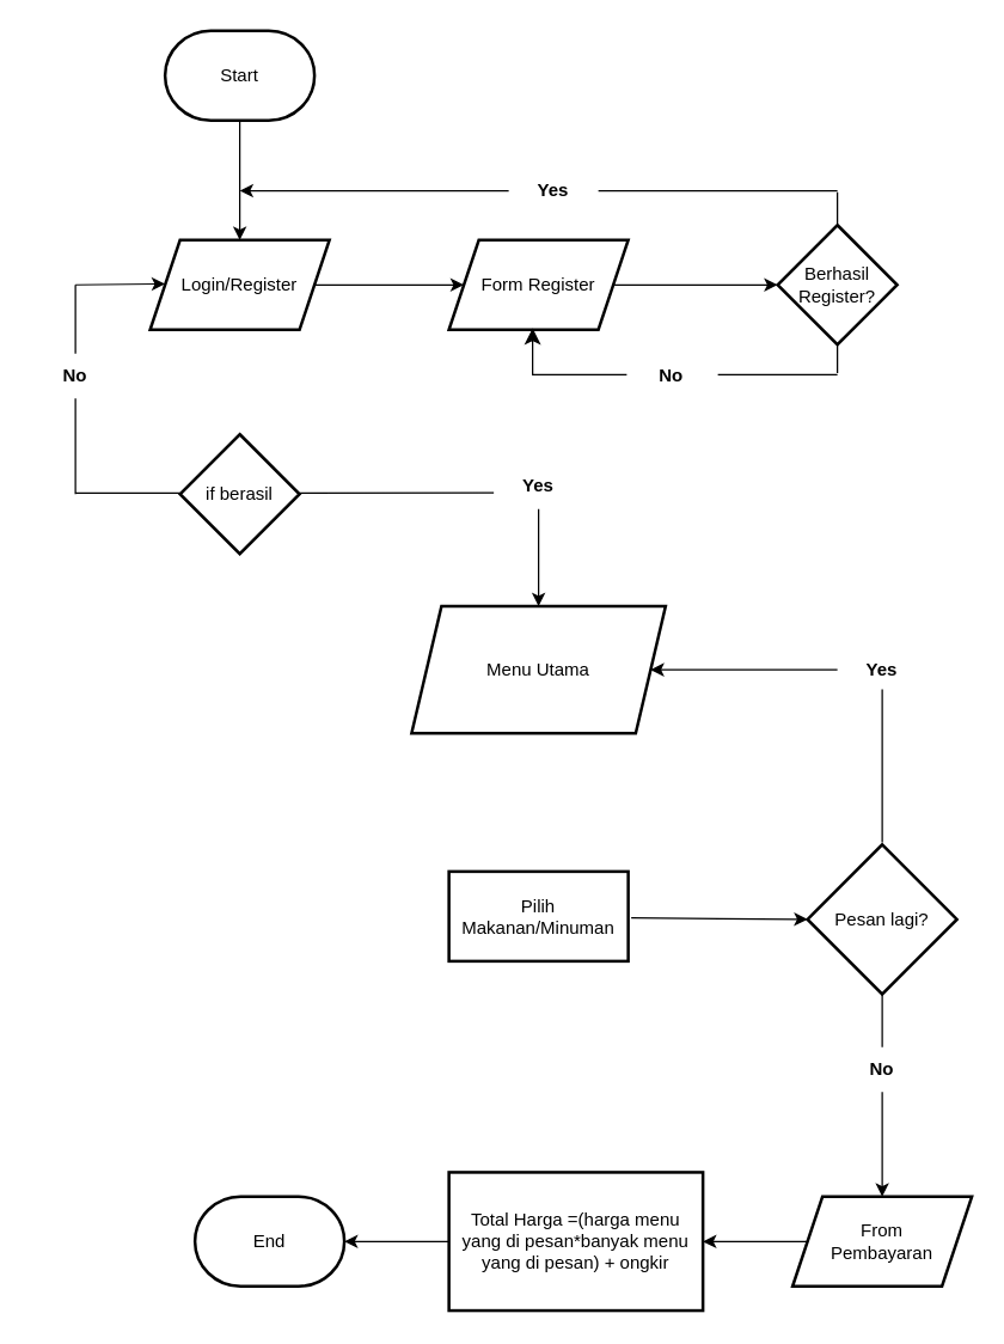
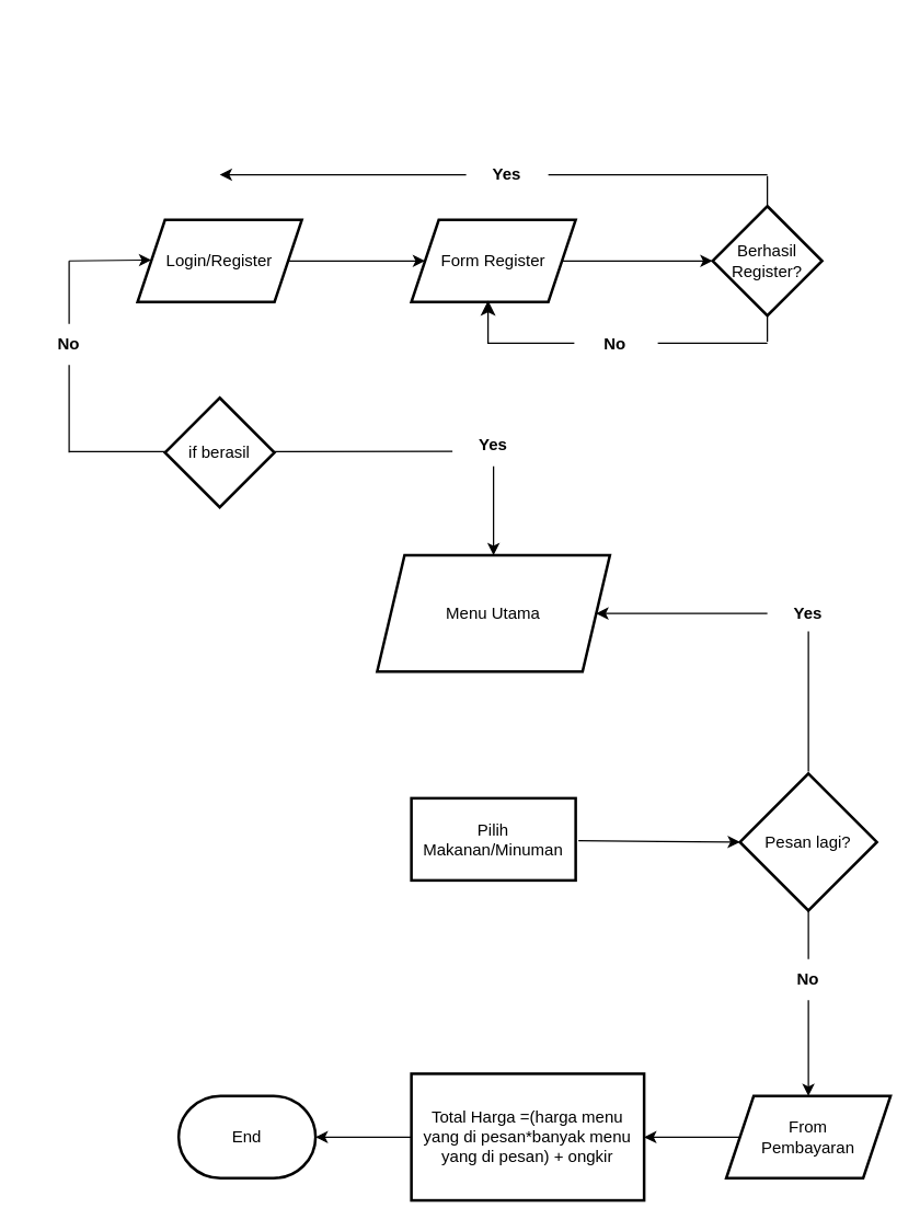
  <mxCell id="0" />
  <mxCell id="1" parent="0" />
- <mxCell id="2" value="" style="edgeStyle=orthogonalEdgeStyle;rounded=0;orthogonalLoop=1;jettySize=auto;html=1;" edge="1" parent="1" source="3" target="5"><mxGeometry relative="1" as="geometry" /></mxCell>
- <mxCell id="3" value="Start" style="strokeWidth=2;html=1;shape=mxgraph.flowchart.terminator;whiteSpace=wrap;" vertex="1" parent="1"><mxGeometry x="110" y="20" width="100" height="60" as="geometry" /></mxCell>
  <mxCell id="4" value="" style="edgeStyle=orthogonalEdgeStyle;rounded=0;orthogonalLoop=1;jettySize=auto;html=1;" edge="1" parent="1" source="5" target="8"><mxGeometry relative="1" as="geometry" /></mxCell>
  <mxCell id="5" value="Login/Register" style="shape=parallelogram;perimeter=parallelogramPerimeter;whiteSpace=wrap;html=1;fixedSize=1;strokeWidth=2;" vertex="1" parent="1"><mxGeometry x="100" y="160" width="120" height="60" as="geometry" /></mxCell>
  <mxCell id="6" value="if berasil" style="rhombus;whiteSpace=wrap;html=1;strokeWidth=2;" vertex="1" parent="1"><mxGeometry x="120" y="290" width="80" height="80" as="geometry" /></mxCell>
  <mxCell id="7" value="" style="edgeStyle=orthogonalEdgeStyle;rounded=0;orthogonalLoop=1;jettySize=auto;html=1;" edge="1" parent="1" source="8" target="9"><mxGeometry relative="1" as="geometry" /></mxCell>
  <mxCell id="8" value="Form Register" style="shape=parallelogram;perimeter=parallelogramPerimeter;whiteSpace=wrap;html=1;fixedSize=1;strokeWidth=2;" vertex="1" parent="1"><mxGeometry x="300" y="160" width="120" height="60" as="geometry" /></mxCell>
  <mxCell id="9" value="Berhasil Register?" style="rhombus;whiteSpace=wrap;html=1;strokeWidth=2;" vertex="1" parent="1"><mxGeometry x="520" y="150" width="80" height="80" as="geometry" /></mxCell>
  <mxCell id="10" value="" style="group" vertex="1" connectable="0" parent="1"><mxGeometry x="356" y="219" width="204" height="41" as="geometry" /></mxCell>
  <mxCell id="11" value="" style="edgeStyle=segmentEdgeStyle;endArrow=classic;html=1;curved=0;rounded=0;endSize=8;startSize=8;entryX=0.75;entryY=1;entryDx=0;entryDy=0;startArrow=none;" edge="1" parent="10" source="13"><mxGeometry width="50" height="50" relative="1" as="geometry"><mxPoint x="204" y="30" as="sourcePoint" /><mxPoint as="targetPoint" /><Array as="points"><mxPoint y="31" /></Array></mxGeometry></mxCell>
  <mxCell id="12" value="" style="endArrow=none;html=1;rounded=0;" edge="1" parent="10"><mxGeometry width="50" height="50" relative="1" as="geometry"><mxPoint x="204" y="30" as="sourcePoint" /><mxPoint x="204" y="10" as="targetPoint" /></mxGeometry></mxCell>
  <mxCell id="13" value="&lt;b&gt;No&lt;/b&gt;" style="text;html=1;strokeColor=none;fillColor=none;align=center;verticalAlign=middle;whiteSpace=wrap;rounded=0;" vertex="1" parent="10"><mxGeometry x="63" y="17" width="60" height="30" as="geometry" /></mxCell>
  <mxCell id="14" value="" style="endArrow=none;html=1;rounded=0;" edge="1" parent="10"><mxGeometry width="50" height="50" relative="1" as="geometry"><mxPoint x="124" y="31" as="sourcePoint" /><mxPoint x="204" y="31" as="targetPoint" /></mxGeometry></mxCell>
  <mxCell id="15" value="" style="endArrow=none;html=1;rounded=0;" edge="1" parent="1"><mxGeometry width="50" height="50" relative="1" as="geometry"><mxPoint x="560" y="149" as="sourcePoint" /><mxPoint x="560" y="128" as="targetPoint" /></mxGeometry></mxCell>
  <mxCell id="16" value="" style="endArrow=classic;html=1;rounded=0;startArrow=none;" edge="1" parent="1" source="18"><mxGeometry width="50" height="50" relative="1" as="geometry"><mxPoint x="560" y="127" as="sourcePoint" /><mxPoint x="160" y="127" as="targetPoint" /></mxGeometry></mxCell>
  <mxCell id="17" value="" style="endArrow=none;html=1;rounded=0;" edge="1" parent="1" target="18"><mxGeometry width="50" height="50" relative="1" as="geometry"><mxPoint x="560" y="127" as="sourcePoint" /><mxPoint x="160" y="127" as="targetPoint" /></mxGeometry></mxCell>
  <mxCell id="18" value="&lt;b&gt;Yes&lt;/b&gt;" style="text;html=1;strokeColor=none;fillColor=none;align=center;verticalAlign=middle;whiteSpace=wrap;rounded=0;" vertex="1" parent="1"><mxGeometry x="340" y="112" width="60" height="30" as="geometry" /></mxCell>
  <mxCell id="19" value="" style="edgeStyle=none;orthogonalLoop=1;jettySize=auto;html=1;rounded=0;" edge="1" parent="1"><mxGeometry width="100" relative="1" as="geometry"><mxPoint x="50" y="190" as="sourcePoint" /><mxPoint x="110" y="189.33" as="targetPoint" /><Array as="points" /></mxGeometry></mxCell>
  <mxCell id="20" value="" style="endArrow=none;html=1;rounded=0;startArrow=none;" edge="1" parent="1" source="23"><mxGeometry width="50" height="50" relative="1" as="geometry"><mxPoint x="50" y="330" as="sourcePoint" /><mxPoint x="50" y="190" as="targetPoint" /></mxGeometry></mxCell>
  <mxCell id="21" value="" style="endArrow=none;html=1;rounded=0;" edge="1" parent="1"><mxGeometry width="50" height="50" relative="1" as="geometry"><mxPoint x="50" y="329.33" as="sourcePoint" /><mxPoint x="120" y="329.33" as="targetPoint" /></mxGeometry></mxCell>
  <mxCell id="22" value="" style="endArrow=none;html=1;rounded=0;" edge="1" parent="1" target="23"><mxGeometry width="50" height="50" relative="1" as="geometry"><mxPoint x="50" y="330" as="sourcePoint" /><mxPoint x="50" y="190" as="targetPoint" /></mxGeometry></mxCell>
  <mxCell id="23" value="&lt;b&gt;No&lt;/b&gt;" style="text;html=1;strokeColor=none;fillColor=none;align=center;verticalAlign=middle;whiteSpace=wrap;rounded=0;" vertex="1" parent="1"><mxGeometry x="20" y="236" width="60" height="30" as="geometry" /></mxCell>
  <mxCell id="24" value="" style="endArrow=none;html=1;rounded=0;" edge="1" parent="1"><mxGeometry width="50" height="50" relative="1" as="geometry"><mxPoint x="200" y="329.33" as="sourcePoint" /><mxPoint x="330" y="329" as="targetPoint" /></mxGeometry></mxCell>
  <mxCell id="25" value="" style="edgeStyle=orthogonalEdgeStyle;rounded=0;orthogonalLoop=1;jettySize=auto;html=1;" edge="1" parent="1" source="26" target="28"><mxGeometry relative="1" as="geometry" /></mxCell>
  <mxCell id="26" value="&lt;b&gt;Yes&lt;/b&gt;" style="text;html=1;strokeColor=none;fillColor=none;align=center;verticalAlign=middle;whiteSpace=wrap;rounded=0;" vertex="1" parent="1"><mxGeometry x="330" y="310" width="60" height="30" as="geometry" /></mxCell>
  <mxCell id="27" value="" style="edgeStyle=orthogonalEdgeStyle;rounded=0;orthogonalLoop=1;jettySize=auto;html=1;fontFamily=Helvetica;fontSize=12;fontColor=default;entryX=0;entryY=0.5;entryDx=0;entryDy=0;entryPerimeter=0;" edge="1" parent="1" target="33"><mxGeometry relative="1" as="geometry"><mxPoint x="421.992" y="613.533" as="sourcePoint" /><mxPoint x="537" y="613.533" as="targetPoint" /></mxGeometry></mxCell>
  <mxCell id="28" value="Menu Utama" style="shape=parallelogram;perimeter=parallelogramPerimeter;whiteSpace=wrap;html=1;fixedSize=1;strokeWidth=2;" vertex="1" parent="1"><mxGeometry x="275" y="405" width="170" height="85" as="geometry" /></mxCell>
  <mxCell id="29" value="" style="edgeStyle=orthogonalEdgeStyle;rounded=0;orthogonalLoop=1;jettySize=auto;html=1;fontFamily=Helvetica;fontSize=12;fontColor=default;" edge="1" parent="1" source="30" target="32"><mxGeometry relative="1" as="geometry" /></mxCell>
  <mxCell id="30" value="From &lt;br&gt;Pembayaran" style="shape=parallelogram;perimeter=parallelogramPerimeter;whiteSpace=wrap;html=1;fixedSize=1;strokeWidth=2;" vertex="1" parent="1"><mxGeometry x="530" y="800" width="120" height="60" as="geometry" /></mxCell>
  <mxCell id="31" value="" style="edgeStyle=orthogonalEdgeStyle;rounded=0;orthogonalLoop=1;jettySize=auto;html=1;fontFamily=Helvetica;fontSize=12;fontColor=default;" edge="1" parent="1" source="32" target="41"><mxGeometry relative="1" as="geometry" /></mxCell>
  <mxCell id="32" value="Total Harga =(harga menu yang di pesan*banyak menu yang di pesan) + ongkir" style="whiteSpace=wrap;html=1;strokeWidth=2;" vertex="1" parent="1"><mxGeometry x="300" y="783.75" width="170" height="92.5" as="geometry" /></mxCell>
  <mxCell id="33" value="Pesan lagi?" style="strokeWidth=2;html=1;shape=mxgraph.flowchart.decision;whiteSpace=wrap;strokeColor=default;fontFamily=Helvetica;fontSize=12;fontColor=default;fillColor=default;" vertex="1" parent="1"><mxGeometry x="540" y="564.5" width="100" height="100" as="geometry" /></mxCell>
  <mxCell id="34" value="Pilih Makanan/Minuman" style="whiteSpace=wrap;html=1;strokeWidth=2;" vertex="1" parent="1"><mxGeometry x="300" y="582.5" width="120" height="60" as="geometry" /></mxCell>
  <mxCell id="35" value="" style="edgeStyle=orthogonalEdgeStyle;rounded=0;orthogonalLoop=1;jettySize=auto;html=1;fontFamily=Helvetica;fontSize=12;fontColor=default;" edge="1" parent="1" source="36" target="28"><mxGeometry relative="1" as="geometry" /></mxCell>
  <mxCell id="36" value="&lt;b&gt;Yes&lt;/b&gt;" style="text;html=1;strokeColor=none;fillColor=none;align=center;verticalAlign=middle;whiteSpace=wrap;rounded=0;" vertex="1" parent="1"><mxGeometry x="560" y="432.5" width="60" height="30" as="geometry" /></mxCell>
  <mxCell id="37" value="" style="endArrow=none;html=1;rounded=0;fontFamily=Helvetica;fontSize=12;fontColor=default;entryX=0.5;entryY=1;entryDx=0;entryDy=0;" edge="1" parent="1"><mxGeometry width="50" height="50" relative="1" as="geometry"><mxPoint x="590" y="563" as="sourcePoint" /><mxPoint x="590" y="460.5" as="targetPoint" /></mxGeometry></mxCell>
  <mxCell id="38" value="" style="edgeStyle=orthogonalEdgeStyle;rounded=0;orthogonalLoop=1;jettySize=auto;html=1;fontFamily=Helvetica;fontSize=12;fontColor=default;" edge="1" parent="1" source="39" target="30"><mxGeometry relative="1" as="geometry" /></mxCell>
  <mxCell id="39" value="&lt;b&gt;No&lt;/b&gt;" style="text;html=1;strokeColor=none;fillColor=none;align=center;verticalAlign=middle;whiteSpace=wrap;rounded=0;" vertex="1" parent="1"><mxGeometry x="560" y="700" width="60" height="30" as="geometry" /></mxCell>
  <mxCell id="40" value="" style="endArrow=none;html=1;rounded=0;fontFamily=Helvetica;fontSize=12;fontColor=default;exitX=0.5;exitY=0;exitDx=0;exitDy=0;entryX=0.5;entryY=1;entryDx=0;entryDy=0;entryPerimeter=0;" edge="1" parent="1" source="39" target="33"><mxGeometry width="50" height="50" relative="1" as="geometry"><mxPoint x="530" y="720" as="sourcePoint" /><mxPoint x="580" y="670" as="targetPoint" /></mxGeometry></mxCell>
  <mxCell id="41" value="End" style="strokeWidth=2;html=1;shape=mxgraph.flowchart.terminator;whiteSpace=wrap;strokeColor=default;fontFamily=Helvetica;fontSize=12;fontColor=default;fillColor=default;" vertex="1" parent="1"><mxGeometry x="130" y="800" width="100" height="60" as="geometry" /></mxCell>
